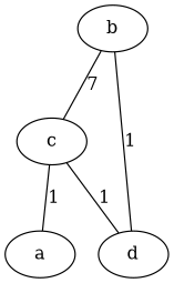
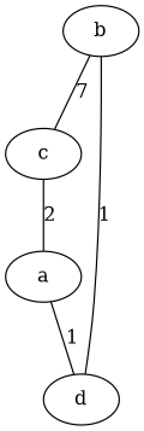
  graph {
    b
    c
    a
    d
    b -- c [label=7]
-   c -- a [label=1]
-   c -- d [label=1]
+   c -- a [label=2]
+   a -- d [label=1]
    d -- b [label=1]
  }
